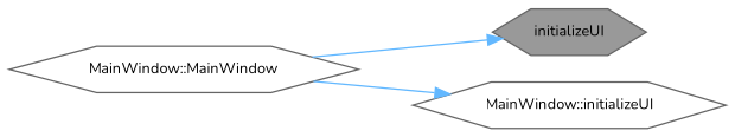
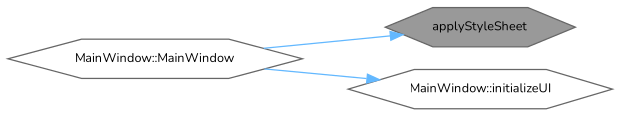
  digraph {
    fontname=Nunito
    rankdir=RL
    node [color=grey40 fillcolor=white fontname=Nunito fontsize=10 shape=hexagon style=filled]
    edge [color=steelblue1 dir=back fontname=Nunito fontsize=10 labelfontname=Helvetica labelfontsize=10 style=solid]
-   n1 [color=gray40 fillcolor=grey60 fontcolor=black height=0.2 label=initializeUI width=0.4]
+   n1 [color=gray40 fillcolor=grey60 fontcolor=black height=0.2 label=applyStyleSheet width=0.4]
    n2 [height=0.2 label="MainWindow::MainWindow" width=0.4]
    n3 [height=0.2 label="MainWindow::initializeUI" width=0.4]
    n1 -> n2
    n3 -> n2
  }
